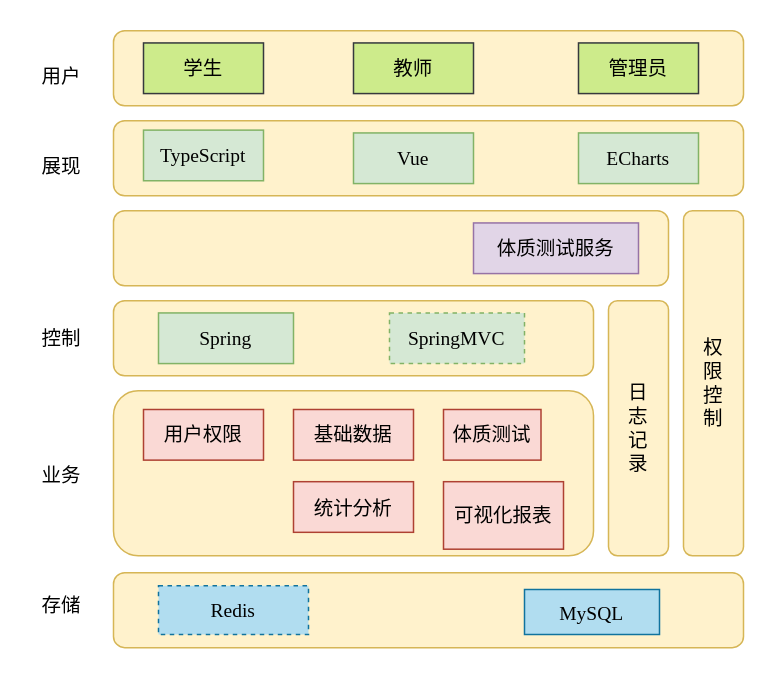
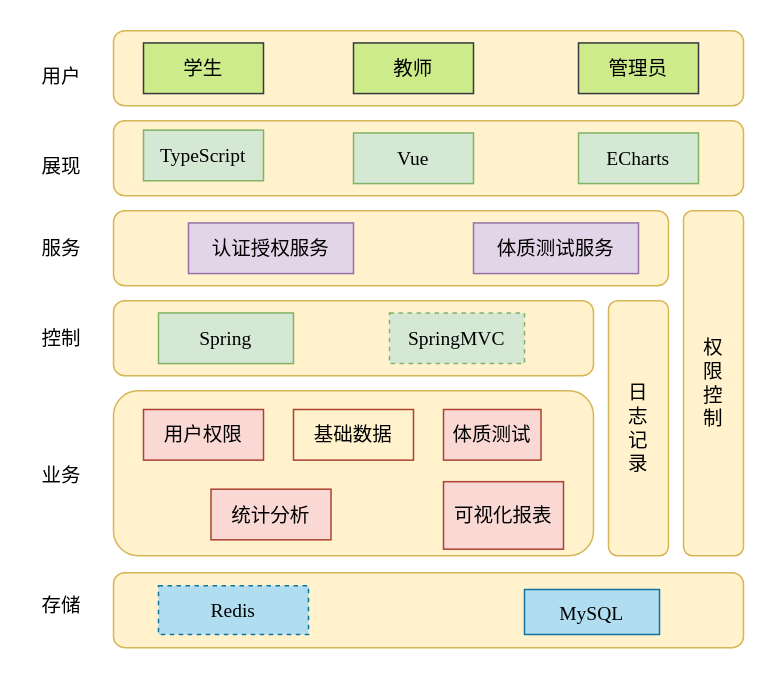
  <mxCell id="0" />
  <mxCell id="1" parent="0" />
  <mxCell id="2" value="" style="rounded=1;whiteSpace=wrap;html=1;fillColor=#fff2cc;strokeColor=#d6b656;fontSize=13;fontStyle=0;fontFamily=宋体;" vertex="1" parent="1"><mxGeometry x="75" y="20" width="420" height="50" as="geometry" /></mxCell>
  <mxCell id="3" value="用户" style="text;html=1;align=center;verticalAlign=middle;resizable=0;points=[];autosize=1;strokeColor=none;fillColor=none;fontSize=13;fontStyle=0;fontFamily=宋体;" vertex="1" parent="1"><mxGeometry x="20" y="39.5" width="40" height="20" as="geometry" /></mxCell>
  <mxCell id="4" value="学生" style="rounded=0;whiteSpace=wrap;html=1;fillColor=#cdeb8b;strokeColor=#36393d;fontSize=13;fontStyle=0;fontFamily=宋体;" vertex="1" parent="1"><mxGeometry x="95" y="28.13" width="80" height="33.75" as="geometry" /></mxCell>
  <mxCell id="5" value="教师" style="rounded=0;whiteSpace=wrap;html=1;fillColor=#cdeb8b;strokeColor=#36393d;fontSize=13;fontStyle=0;fontFamily=宋体;" vertex="1" parent="1"><mxGeometry x="235" y="28.13" width="80" height="33.75" as="geometry" /></mxCell>
  <mxCell id="6" value="管理员" style="rounded=0;whiteSpace=wrap;html=1;fillColor=#cdeb8b;strokeColor=#36393d;fontSize=13;fontStyle=0;fontFamily=宋体;" vertex="1" parent="1"><mxGeometry x="385" y="28.13" width="80" height="33.75" as="geometry" /></mxCell>
  <mxCell id="7" value="" style="rounded=1;whiteSpace=wrap;html=1;fillColor=#fff2cc;strokeColor=#d6b656;fontSize=13;fontStyle=0;fontFamily=宋体;" vertex="1" parent="1"><mxGeometry x="75" y="140" width="370" height="50" as="geometry" /></mxCell>
+ <mxCell id="8" value="认证授权服务" style="rounded=0;whiteSpace=wrap;html=1;fillColor=#e1d5e7;strokeColor=#9673a6;fontSize=13;fontStyle=0;fontFamily=宋体;" vertex="1" parent="1"><mxGeometry x="125" y="148.13" width="110" height="33.75" as="geometry" /></mxCell>
  <mxCell id="9" value="体质测试服务" style="rounded=0;whiteSpace=wrap;html=1;fillColor=#e1d5e7;strokeColor=#9673a6;fontSize=13;fontStyle=0;fontFamily=宋体;" vertex="1" parent="1"><mxGeometry x="315" y="148.13" width="110" height="33.75" as="geometry" /></mxCell>
+ <mxCell id="10" value="服务" style="text;html=1;align=center;verticalAlign=middle;resizable=0;points=[];autosize=1;strokeColor=none;fillColor=none;fontSize=13;fontStyle=0;fontFamily=宋体;" vertex="1" parent="1"><mxGeometry x="20" y="155" width="40" height="20" as="geometry" /></mxCell>
  <mxCell id="11" value="" style="rounded=1;whiteSpace=wrap;html=1;fillColor=#fff2cc;strokeColor=#d6b656;fontSize=13;fontStyle=0;fontFamily=宋体;" vertex="1" parent="1"><mxGeometry x="75" y="260" width="320" height="110" as="geometry" /></mxCell>
  <mxCell id="12" value="控制" style="text;html=1;align=center;verticalAlign=middle;resizable=0;points=[];autosize=1;strokeColor=none;fillColor=none;fontSize=13;fontStyle=0;fontFamily=宋体;" vertex="1" parent="1"><mxGeometry x="20" y="215" width="40" height="20" as="geometry" /></mxCell>
- <mxCell id="13" value="统计分析" style="rounded=0;whiteSpace=wrap;html=1;fillColor=#fad9d5;strokeColor=#ae4132;fontSize=13;fontStyle=0;fontFamily=宋体;" vertex="1" parent="1"><mxGeometry x="195" y="320.63" width="80" height="33.75" as="geometry" /></mxCell>
+ <mxCell id="13" value="统计分析" style="rounded=0;whiteSpace=wrap;html=1;fillColor=#fad9d5;strokeColor=#ae4132;fontSize=13;fontStyle=0;fontFamily=宋体;" vertex="1" parent="1"><mxGeometry x="140" y="325.63" width="80" height="33.75" as="geometry" /></mxCell>
  <mxCell id="14" value="可视化报表" style="rounded=0;whiteSpace=wrap;html=1;fillColor=#fad9d5;strokeColor=#ae4132;fontSize=13;fontStyle=0;fontFamily=宋体;" vertex="1" parent="1"><mxGeometry x="295" y="320.63" width="80" height="45" as="geometry" /></mxCell>
  <mxCell id="15" value="用户权限" style="rounded=0;whiteSpace=wrap;html=1;fillColor=#fad9d5;strokeColor=#ae4132;fontSize=13;fontStyle=0;fontFamily=宋体;" vertex="1" parent="1"><mxGeometry x="95" y="272.5" width="80" height="33.75" as="geometry" /></mxCell>
- <mxCell id="16" value="基础数据" style="rounded=0;whiteSpace=wrap;html=1;fillColor=#fad9d5;strokeColor=#ae4132;fontSize=13;fontStyle=0;fontFamily=宋体;" vertex="1" parent="1"><mxGeometry x="195" y="272.5" width="80" height="33.75" as="geometry" /></mxCell>
+ <mxCell id="16" value="基础数据" style="rounded=0;whiteSpace=wrap;html=1;fillColor=#fff2cc;strokeColor=#ae4132;fontSize=13;fontStyle=0;fontFamily=宋体;" vertex="1" parent="1"><mxGeometry x="195" y="272.5" width="80" height="33.75" as="geometry" /></mxCell>
  <mxCell id="17" value="体质测试" style="rounded=0;whiteSpace=wrap;html=1;fillColor=#fad9d5;strokeColor=#ae4132;fontSize=13;fontStyle=0;fontFamily=宋体;" vertex="1" parent="1"><mxGeometry x="295" y="272.5" width="65" height="33.75" as="geometry" /></mxCell>
  <mxCell id="18" value="" style="rounded=1;whiteSpace=wrap;html=1;fillColor=#fff2cc;strokeColor=#d6b656;fontSize=13;fontStyle=0;fontFamily=宋体;" vertex="1" parent="1"><mxGeometry x="75" y="381.25" width="420" height="50" as="geometry" /></mxCell>
  <mxCell id="19" value="存储" style="text;html=1;align=center;verticalAlign=middle;resizable=0;points=[];autosize=1;strokeColor=none;fillColor=none;fontSize=13;fontStyle=0;fontFamily=宋体;" vertex="1" parent="1"><mxGeometry x="20" y="392.5" width="40" height="20" as="geometry" /></mxCell>
  <mxCell id="20" value="MySQL" style="rounded=0;whiteSpace=wrap;html=1;fillColor=#b1ddf0;strokeColor=#10739e;fontSize=13;fontStyle=0;fontFamily=宋体;" vertex="1" parent="1"><mxGeometry x="349" y="392.5" width="90" height="30" as="geometry" /></mxCell>
  <mxCell id="21" value="Redis" style="rounded=0;whiteSpace=wrap;html=1;fillColor=#b1ddf0;strokeColor=#10739e;fontSize=13;fontStyle=0;fontFamily=宋体;dashed=1;" vertex="1" parent="1"><mxGeometry x="105" y="390" width="100" height="32.5" as="geometry" /></mxCell>
  <mxCell id="22" value="" style="rounded=1;whiteSpace=wrap;html=1;fillColor=#fff2cc;strokeColor=#d6b656;fontSize=13;fontStyle=0;fontFamily=宋体;" vertex="1" parent="1"><mxGeometry x="75" y="80" width="420" height="50" as="geometry" /></mxCell>
  <mxCell id="23" value="展现" style="text;html=1;align=center;verticalAlign=middle;resizable=0;points=[];autosize=1;strokeColor=none;fillColor=none;fontSize=13;fontFamily=宋体;" vertex="1" parent="1"><mxGeometry x="20" y="100" width="40" height="20" as="geometry" /></mxCell>
  <mxCell id="24" value="Vue" style="rounded=0;whiteSpace=wrap;html=1;fillColor=#d5e8d4;strokeColor=#82b366;fontSize=13;fontStyle=0;fontFamily=宋体;" vertex="1" parent="1"><mxGeometry x="235" y="88.13" width="80" height="33.75" as="geometry" /></mxCell>
  <mxCell id="25" value="ECharts" style="rounded=0;whiteSpace=wrap;html=1;fillColor=#d5e8d4;strokeColor=#82b366;fontSize=13;fontStyle=0;fontFamily=宋体;" vertex="1" parent="1"><mxGeometry x="385" y="88.13" width="80" height="33.75" as="geometry" /></mxCell>
  <mxCell id="26" value="TypeScript" style="rounded=0;whiteSpace=wrap;html=1;fillColor=#d5e8d4;strokeColor=#82b366;fontSize=13;fontStyle=0;fontFamily=宋体;" vertex="1" parent="1"><mxGeometry x="95" y="86.25" width="80" height="33.75" as="geometry" /></mxCell>
  <mxCell id="27" value="" style="rounded=1;whiteSpace=wrap;html=1;fillColor=#fff2cc;strokeColor=#d6b656;fontSize=13;fontStyle=0;fontFamily=宋体;" vertex="1" parent="1"><mxGeometry x="75" y="200" width="320" height="50" as="geometry" /></mxCell>
  <mxCell id="28" value="业务" style="text;html=1;align=center;verticalAlign=middle;resizable=0;points=[];autosize=1;strokeColor=none;fillColor=none;fontSize=13;fontFamily=宋体;" vertex="1" parent="1"><mxGeometry x="20" y="306.25" width="40" height="20" as="geometry" /></mxCell>
  <mxCell id="29" value="Spring" style="rounded=0;whiteSpace=wrap;html=1;fillColor=#d5e8d4;strokeColor=#82b366;fontSize=13;fontStyle=0;fontFamily=宋体;" vertex="1" parent="1"><mxGeometry x="105" y="208.13" width="90" height="33.75" as="geometry" /></mxCell>
  <mxCell id="30" value="SpringMVC" style="rounded=0;whiteSpace=wrap;html=1;fillColor=#d5e8d4;strokeColor=#82b366;fontSize=13;fontStyle=0;fontFamily=宋体;dashed=1;" vertex="1" parent="1"><mxGeometry x="259" y="208.13" width="90" height="33.75" as="geometry" /></mxCell>
  <mxCell id="31" value="日&lt;br style=&quot;font-size: 13px;&quot;&gt;志&lt;br style=&quot;font-size: 13px;&quot;&gt;记&lt;br style=&quot;font-size: 13px;&quot;&gt;录" style="rounded=1;whiteSpace=wrap;html=1;fillColor=#fff2cc;strokeColor=#d6b656;fontSize=13;fontStyle=0;fontFamily=宋体;" vertex="1" parent="1"><mxGeometry x="405" y="200" width="40" height="170" as="geometry" /></mxCell>
  <mxCell id="32" value="权&lt;br style=&quot;font-size: 13px;&quot;&gt;限&lt;br style=&quot;font-size: 13px;&quot;&gt;控&lt;br style=&quot;font-size: 13px;&quot;&gt;制" style="rounded=1;whiteSpace=wrap;html=1;fillColor=#fff2cc;strokeColor=#d6b656;fontSize=13;fontFamily=宋体;" vertex="1" parent="1"><mxGeometry x="455" y="140" width="40" height="230" as="geometry" /></mxCell>
